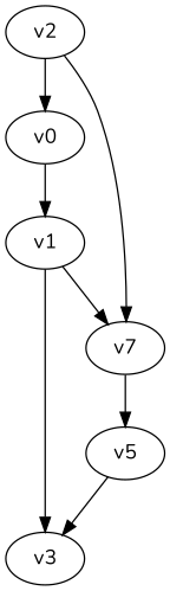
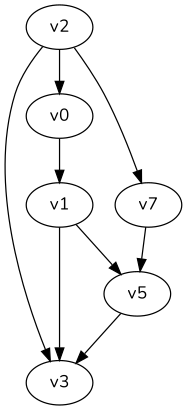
  digraph {
    fontname=Nunito
    node [fontname=Nunito]
    edge [fontname=Nunito weight=3.0]
    v0
    v1
    v3
    n4 [label=v7]
    v2
    v5
    v0 -> v1 [weight=2.0]
    v1 -> v3
-   v1 -> n4 [weight=1.0]
+   v1 -> v5 [weight=1.0]
    n4 -> v5
    v2 -> v0
+   v2 -> v3 [weight=1.0]
    v2 -> n4 [weight=1.0]
    v5 -> v3 [weight=2.0]
  }
